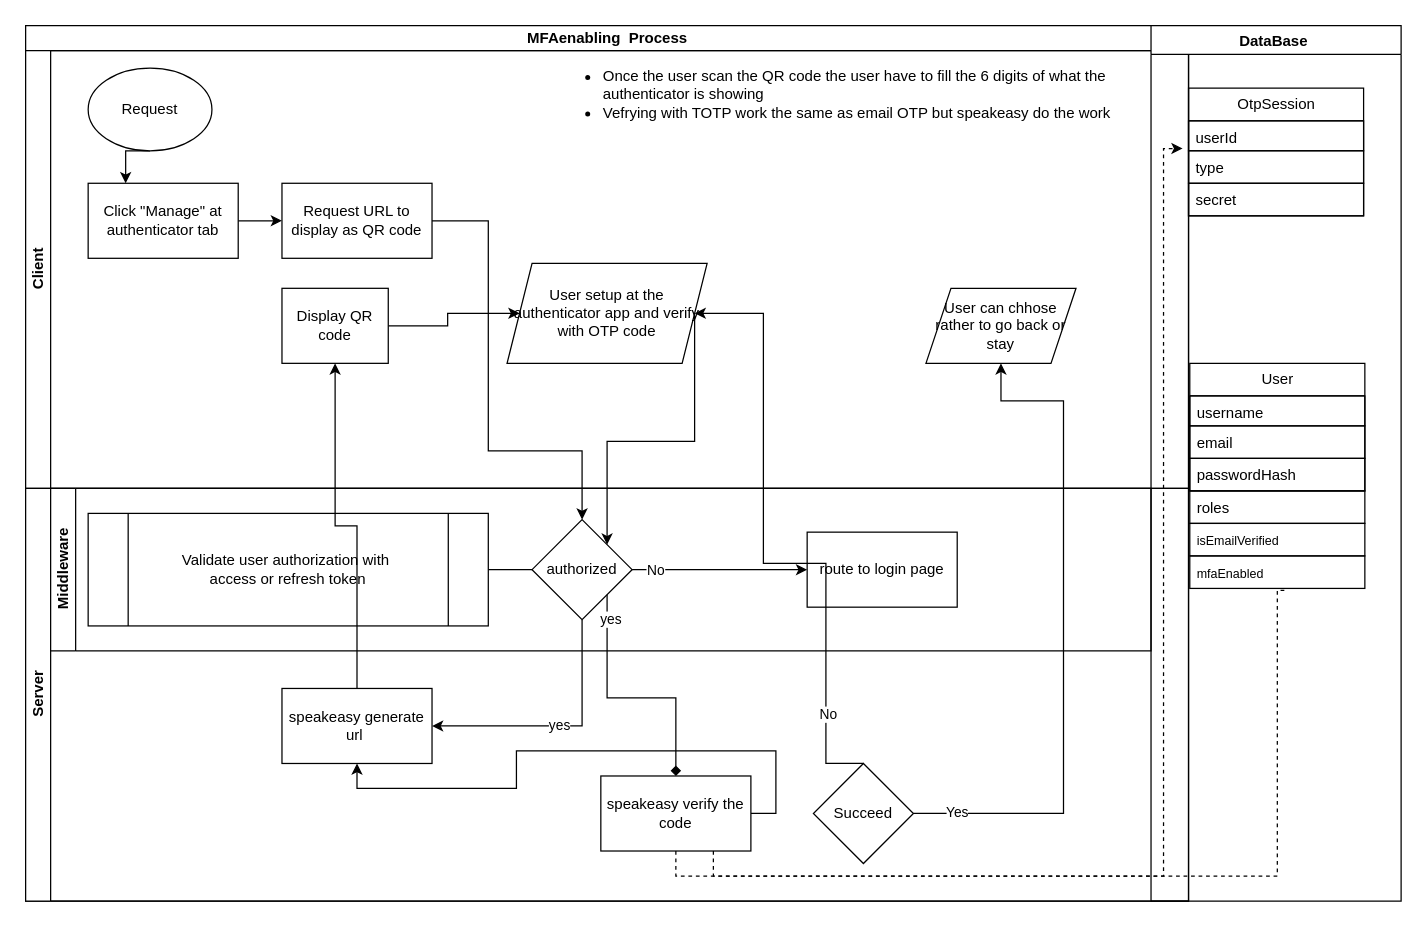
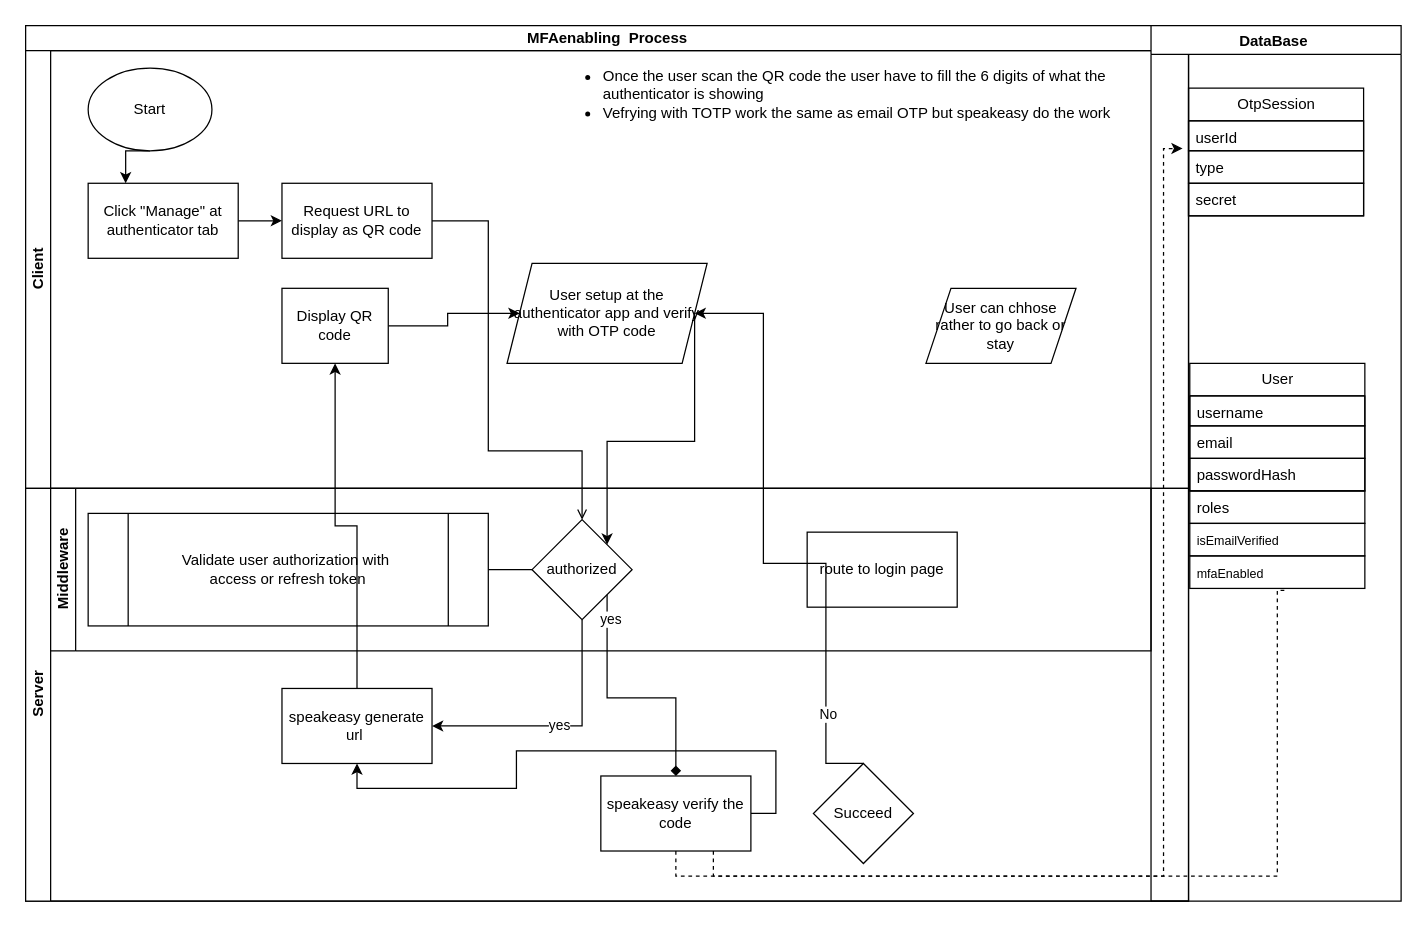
  <mxCell id="0" />
  <mxCell id="1" parent="0" />
  <mxCell id="2" value="MFAenabling&amp;nbsp; Process" style="swimlane;childLayout=stackLayout;resizeParent=1;resizeParentMax=0;horizontal=1;startSize=20;horizontalStack=0;html=1;" vertex="1" parent="1"><mxGeometry x="20" y="20" width="930" height="700" as="geometry" /></mxCell>
  <mxCell id="3" value="Client" style="swimlane;startSize=20;horizontal=0;html=1;" vertex="1" parent="2"><mxGeometry y="20" width="930" height="350" as="geometry" /></mxCell>
  <mxCell id="4" style="edgeStyle=orthogonalEdgeStyle;rounded=0;orthogonalLoop=1;jettySize=auto;html=1;exitX=0.5;exitY=1;exitDx=0;exitDy=0;entryX=0.25;entryY=0;entryDx=0;entryDy=0;" edge="1" parent="3" source="5" target="7"><mxGeometry relative="1" as="geometry" /></mxCell>
- <mxCell id="5" value="&lt;font&gt;Request&lt;/font&gt;" style="ellipse;whiteSpace=wrap;html=1;" vertex="1" parent="3"><mxGeometry x="50" y="14" width="99" height="66" as="geometry" /></mxCell>
+ <mxCell id="5" value="&lt;font&gt;Start&lt;/font&gt;" style="ellipse;whiteSpace=wrap;html=1;" vertex="1" parent="3"><mxGeometry x="50" y="14" width="99" height="66" as="geometry" /></mxCell>
  <mxCell id="6" style="edgeStyle=orthogonalEdgeStyle;rounded=0;orthogonalLoop=1;jettySize=auto;html=1;exitX=1;exitY=0.5;exitDx=0;exitDy=0;entryX=0;entryY=0.5;entryDx=0;entryDy=0;" edge="1" parent="3" source="7" target="8"><mxGeometry relative="1" as="geometry" /></mxCell>
  <mxCell id="7" value="Click &quot;Manage&quot; at authenticator tab" style="rounded=0;whiteSpace=wrap;html=1;" vertex="1" parent="3"><mxGeometry x="50" y="106" width="120" height="60" as="geometry" /></mxCell>
  <mxCell id="8" value="Request URL to display as QR code" style="rounded=0;whiteSpace=wrap;html=1;" vertex="1" parent="3"><mxGeometry x="205" y="106" width="120" height="60" as="geometry" /></mxCell>
  <mxCell id="9" style="edgeStyle=orthogonalEdgeStyle;rounded=0;orthogonalLoop=1;jettySize=auto;html=1;exitX=1;exitY=0.5;exitDx=0;exitDy=0;entryX=0;entryY=0.5;entryDx=0;entryDy=0;" edge="1" parent="3" source="10" target="11"><mxGeometry relative="1" as="geometry" /></mxCell>
  <mxCell id="10" value="Display QR code" style="rounded=0;whiteSpace=wrap;html=1;" vertex="1" parent="3"><mxGeometry x="205" y="190" width="85" height="60" as="geometry" /></mxCell>
  <mxCell id="11" value="User setup at the authenticator app and verify with OTP code" style="shape=parallelogram;perimeter=parallelogramPerimeter;whiteSpace=wrap;html=1;fixedSize=1;" vertex="1" parent="3"><mxGeometry x="385" y="170" width="160" height="80" as="geometry" /></mxCell>
  <mxCell id="12" value="User can chhose rather to go back or stay" style="shape=parallelogram;perimeter=parallelogramPerimeter;whiteSpace=wrap;html=1;fixedSize=1;" vertex="1" parent="3"><mxGeometry x="720" y="190" width="120" height="60" as="geometry" /></mxCell>
  <mxCell id="13" value="&lt;ul&gt;&lt;li&gt;Once the user scan the QR code the user have to fill the 6 digits of what the authenticator is showing&lt;/li&gt;&lt;li&gt;Vefrying with TOTP work the same as email OTP but speakeasy do the work&lt;/li&gt;&lt;/ul&gt;" style="text;html=1;align=left;verticalAlign=middle;whiteSpace=wrap;rounded=0;" vertex="1" parent="3"><mxGeometry x="420" y="10" width="470" height="50" as="geometry" /></mxCell>
  <mxCell id="14" value="Server" style="swimlane;startSize=20;horizontal=0;html=1;" vertex="1" parent="2"><mxGeometry y="370" width="930" height="330" as="geometry" /></mxCell>
  <mxCell id="15" value="Middleware" style="swimlane;startSize=20;horizontal=0;html=1;" vertex="1" parent="14"><mxGeometry x="20" width="880" height="130" as="geometry" /></mxCell>
  <mxCell id="16" style="edgeStyle=orthogonalEdgeStyle;rounded=0;orthogonalLoop=1;jettySize=auto;html=1;exitX=1;exitY=0.5;exitDx=0;exitDy=0;entryX=0;entryY=0.5;entryDx=0;entryDy=0;endArrow=none;startFill=0;" edge="1" parent="15" source="17" target="20"><mxGeometry relative="1" as="geometry" /></mxCell>
  <mxCell id="17" value="Validate user authorization with&amp;nbsp;&lt;div&gt;access or refresh token&lt;/div&gt;" style="shape=process;whiteSpace=wrap;html=1;backgroundOutline=1;" vertex="1" parent="15"><mxGeometry x="30" y="20" width="320" height="90" as="geometry" /></mxCell>
- <mxCell id="18" style="edgeStyle=orthogonalEdgeStyle;rounded=0;orthogonalLoop=1;jettySize=auto;html=1;exitX=1;exitY=0.5;exitDx=0;exitDy=0;entryX=0;entryY=0.5;entryDx=0;entryDy=0;" edge="1" parent="15" source="20" target="21"><mxGeometry relative="1" as="geometry"><mxPoint x="660" y="65" as="targetPoint" /></mxGeometry></mxCell>
- <mxCell id="19" value="No" style="edgeLabel;html=1;align=center;verticalAlign=middle;resizable=0;points=[];" vertex="1" connectable="0" parent="18"><mxGeometry x="-0.744" relative="1" as="geometry"><mxPoint as="offset" /></mxGeometry></mxCell>
  <mxCell id="20" value="authorized" style="rhombus;whiteSpace=wrap;html=1;" vertex="1" parent="15"><mxGeometry x="385" y="25" width="80" height="80" as="geometry" /></mxCell>
  <mxCell id="21" value="route to login page" style="rounded=0;whiteSpace=wrap;html=1;" vertex="1" parent="15"><mxGeometry x="605" y="35" width="120" height="60" as="geometry" /></mxCell>
  <mxCell id="22" value="speakeasy generate url&amp;nbsp;" style="rounded=0;whiteSpace=wrap;html=1;" vertex="1" parent="14"><mxGeometry x="205" y="160" width="120" height="60" as="geometry" /></mxCell>
  <mxCell id="23" value="yes" style="edgeStyle=orthogonalEdgeStyle;rounded=0;orthogonalLoop=1;jettySize=auto;html=1;exitX=0.5;exitY=1;exitDx=0;exitDy=0;entryX=1;entryY=0.5;entryDx=0;entryDy=0;" edge="1" parent="14" source="20" target="22"><mxGeometry relative="1" as="geometry" /></mxCell>
  <mxCell id="24" style="edgeStyle=orthogonalEdgeStyle;rounded=0;orthogonalLoop=1;jettySize=auto;html=1;exitX=1;exitY=0.5;exitDx=0;exitDy=0;" edge="1" parent="14" source="25" target="22"><mxGeometry relative="1" as="geometry" /></mxCell>
  <mxCell id="25" value="speakeasy verify the code" style="rounded=0;whiteSpace=wrap;html=1;" vertex="1" parent="14"><mxGeometry x="460" y="230" width="120" height="60" as="geometry" /></mxCell>
  <mxCell id="26" style="edgeStyle=orthogonalEdgeStyle;rounded=0;orthogonalLoop=1;jettySize=auto;html=1;exitX=1;exitY=1;exitDx=0;exitDy=0;entryX=0.5;entryY=0;entryDx=0;entryDy=0;endArrow=diamond;" edge="1" parent="14" source="20" target="25"><mxGeometry relative="1" as="geometry" /></mxCell>
  <mxCell id="27" value="yes" style="edgeLabel;html=1;align=center;verticalAlign=middle;resizable=0;points=[];" vertex="1" connectable="0" parent="26"><mxGeometry x="-0.812" y="2" relative="1" as="geometry"><mxPoint as="offset" /></mxGeometry></mxCell>
  <mxCell id="28" value="Succeed" style="rhombus;whiteSpace=wrap;html=1;" vertex="1" parent="14"><mxGeometry x="630" y="220" width="80" height="80" as="geometry" /></mxCell>
- <mxCell id="29" style="edgeStyle=orthogonalEdgeStyle;rounded=0;orthogonalLoop=1;jettySize=auto;html=1;exitX=1;exitY=0.5;exitDx=0;exitDy=0;entryX=0.5;entryY=0;entryDx=0;entryDy=0;" edge="1" parent="2" source="8" target="20"><mxGeometry relative="1" as="geometry"><Array as="points"><mxPoint x="370" y="156" /><mxPoint x="370" y="340" /><mxPoint x="445" y="340" /></Array></mxGeometry></mxCell>
+ <mxCell id="29" style="edgeStyle=orthogonalEdgeStyle;rounded=0;orthogonalLoop=1;jettySize=auto;html=1;exitX=1;exitY=0.5;exitDx=0;exitDy=0;entryX=0.5;entryY=0;entryDx=0;entryDy=0;endArrow=open;" edge="1" parent="2" source="8" target="20"><mxGeometry relative="1" as="geometry"><Array as="points"><mxPoint x="370" y="156" /><mxPoint x="370" y="340" /><mxPoint x="445" y="340" /></Array></mxGeometry></mxCell>
  <mxCell id="30" style="edgeStyle=orthogonalEdgeStyle;rounded=0;orthogonalLoop=1;jettySize=auto;html=1;exitX=0.5;exitY=0;exitDx=0;exitDy=0;entryX=0.5;entryY=1;entryDx=0;entryDy=0;" edge="1" parent="2" source="22" target="10"><mxGeometry relative="1" as="geometry" /></mxCell>
  <mxCell id="31" style="edgeStyle=orthogonalEdgeStyle;rounded=0;orthogonalLoop=1;jettySize=auto;html=1;exitX=1;exitY=0.5;exitDx=0;exitDy=0;entryX=1;entryY=0;entryDx=0;entryDy=0;" edge="1" parent="2" source="11" target="20"><mxGeometry relative="1" as="geometry" /></mxCell>
- <mxCell id="32" style="edgeStyle=orthogonalEdgeStyle;rounded=0;orthogonalLoop=1;jettySize=auto;html=1;exitX=1;exitY=0.5;exitDx=0;exitDy=0;entryX=0.5;entryY=1;entryDx=0;entryDy=0;" edge="1" parent="2" source="28" target="12"><mxGeometry relative="1" as="geometry"><Array as="points"><mxPoint x="830" y="630" /><mxPoint x="830" y="300" /><mxPoint x="780" y="300" /></Array></mxGeometry></mxCell>
- <mxCell id="33" value="Yes" style="edgeLabel;html=1;align=center;verticalAlign=middle;resizable=0;points=[];" vertex="1" connectable="0" parent="32"><mxGeometry x="-0.871" y="2" relative="1" as="geometry"><mxPoint as="offset" /></mxGeometry></mxCell>
  <mxCell id="34" style="edgeStyle=orthogonalEdgeStyle;rounded=0;orthogonalLoop=1;jettySize=auto;html=1;exitX=0.5;exitY=0;exitDx=0;exitDy=0;entryX=1;entryY=0.5;entryDx=0;entryDy=0;" edge="1" parent="2" source="28" target="11"><mxGeometry relative="1" as="geometry"><Array as="points"><mxPoint x="640" y="590" /><mxPoint x="640" y="430" /><mxPoint x="590" y="430" /><mxPoint x="590" y="230" /></Array></mxGeometry></mxCell>
  <mxCell id="35" value="No" style="edgeLabel;html=1;align=center;verticalAlign=middle;resizable=0;points=[];" vertex="1" connectable="0" parent="34"><mxGeometry x="-0.719" y="-1" relative="1" as="geometry"><mxPoint as="offset" /></mxGeometry></mxCell>
  <mxCell id="36" value="DataBase " style="swimlane;" vertex="1" parent="1"><mxGeometry x="920" y="20" width="200" height="700" as="geometry" /></mxCell>
  <mxCell id="37" value="" style="group" vertex="1" connectable="0" parent="36"><mxGeometry x="30" y="50" width="140" height="102" as="geometry" /></mxCell>
  <mxCell id="38" value="OtpSession" style="swimlane;fontStyle=0;childLayout=stackLayout;horizontal=1;startSize=26;fillColor=none;horizontalStack=0;resizeParent=1;resizeParentMax=0;resizeLast=0;collapsible=1;marginBottom=0;html=1;strokeColor=default;container=0;" vertex="1" parent="37"><mxGeometry width="140" height="102" as="geometry" /></mxCell>
  <mxCell id="39" value="userId" style="text;strokeColor=default;fillColor=none;align=left;verticalAlign=top;spacingLeft=4;spacingRight=4;overflow=hidden;rotatable=0;points=[[0,0.5],[1,0.5]];portConstraint=eastwest;whiteSpace=wrap;html=1;container=0;" vertex="1" parent="37"><mxGeometry y="26" width="140" height="24" as="geometry" /></mxCell>
  <mxCell id="40" value="type" style="text;strokeColor=default;fillColor=none;align=left;verticalAlign=top;spacingLeft=4;spacingRight=4;overflow=hidden;rotatable=0;points=[[0,0.5],[1,0.5]];portConstraint=eastwest;whiteSpace=wrap;html=1;container=0;" vertex="1" parent="37"><mxGeometry y="50" width="140" height="26" as="geometry" /></mxCell>
  <mxCell id="41" value="secret" style="text;strokeColor=default;fillColor=none;align=left;verticalAlign=top;spacingLeft=4;spacingRight=4;overflow=hidden;rotatable=0;points=[[0,0.5],[1,0.5]];portConstraint=eastwest;whiteSpace=wrap;html=1;container=0;" vertex="1" parent="37"><mxGeometry y="76" width="140" height="26" as="geometry" /></mxCell>
  <mxCell id="42" value="" style="group" vertex="1" connectable="0" parent="1"><mxGeometry x="951" y="290" width="140" height="180" as="geometry" /></mxCell>
  <mxCell id="43" value="User" style="swimlane;fontStyle=0;childLayout=stackLayout;horizontal=1;startSize=26;fillColor=none;horizontalStack=0;resizeParent=1;resizeParentMax=0;resizeLast=0;collapsible=1;marginBottom=0;html=1;strokeColor=default;" vertex="1" parent="42"><mxGeometry width="140" height="102" as="geometry" /></mxCell>
  <mxCell id="44" value="username" style="text;strokeColor=default;fillColor=none;align=left;verticalAlign=top;spacingLeft=4;spacingRight=4;overflow=hidden;rotatable=0;points=[[0,0.5],[1,0.5]];portConstraint=eastwest;whiteSpace=wrap;html=1;" vertex="1" parent="43"><mxGeometry y="26" width="140" height="24" as="geometry" /></mxCell>
  <mxCell id="45" value="email" style="text;strokeColor=default;fillColor=none;align=left;verticalAlign=top;spacingLeft=4;spacingRight=4;overflow=hidden;rotatable=0;points=[[0,0.5],[1,0.5]];portConstraint=eastwest;whiteSpace=wrap;html=1;" vertex="1" parent="43"><mxGeometry y="50" width="140" height="26" as="geometry" /></mxCell>
  <mxCell id="46" value="passwordHash" style="text;strokeColor=default;fillColor=none;align=left;verticalAlign=top;spacingLeft=4;spacingRight=4;overflow=hidden;rotatable=0;points=[[0,0.5],[1,0.5]];portConstraint=eastwest;whiteSpace=wrap;html=1;" vertex="1" parent="43"><mxGeometry y="76" width="140" height="26" as="geometry" /></mxCell>
  <mxCell id="47" value="roles" style="text;strokeColor=default;fillColor=none;align=left;verticalAlign=top;spacingLeft=4;spacingRight=4;overflow=hidden;rotatable=0;points=[[0,0.5],[1,0.5]];portConstraint=eastwest;whiteSpace=wrap;html=1;" vertex="1" parent="42"><mxGeometry y="102" width="140" height="26" as="geometry" /></mxCell>
  <mxCell id="48" value="&lt;font style=&quot;font-size: 10px;&quot;&gt;isEmailVerified&lt;/font&gt;" style="text;strokeColor=default;fillColor=none;align=left;verticalAlign=top;spacingLeft=4;spacingRight=4;overflow=hidden;rotatable=0;points=[[0,0.5],[1,0.5]];portConstraint=eastwest;whiteSpace=wrap;html=1;" vertex="1" parent="42"><mxGeometry y="128" width="140" height="26" as="geometry" /></mxCell>
  <mxCell id="49" value="&lt;font style=&quot;font-size: 10px;&quot;&gt;mfaEnabled&amp;nbsp;&amp;nbsp;&lt;/font&gt;" style="text;strokeColor=default;fillColor=none;align=left;verticalAlign=top;spacingLeft=4;spacingRight=4;overflow=hidden;rotatable=0;points=[[0,0.5],[1,0.5]];portConstraint=eastwest;whiteSpace=wrap;html=1;" vertex="1" parent="42"><mxGeometry y="154" width="140" height="26" as="geometry" /></mxCell>
  <mxCell id="50" style="edgeStyle=orthogonalEdgeStyle;rounded=0;orthogonalLoop=1;jettySize=auto;html=1;exitX=0.5;exitY=1;exitDx=0;exitDy=0;entryX=-0.034;entryY=-0.068;entryDx=0;entryDy=0;entryPerimeter=0;dashed=1;" edge="1" parent="1" source="25" target="40"><mxGeometry relative="1" as="geometry"><Array as="points"><mxPoint x="540" y="700" /><mxPoint x="930" y="700" /><mxPoint x="930" y="118" /></Array></mxGeometry></mxCell>
  <mxCell id="51" style="edgeStyle=orthogonalEdgeStyle;rounded=0;orthogonalLoop=1;jettySize=auto;html=1;exitX=0.75;exitY=1;exitDx=0;exitDy=0;entryX=0.554;entryY=1.06;entryDx=0;entryDy=0;entryPerimeter=0;dashed=1;endArrow=none;" edge="1" parent="1" source="25" target="49"><mxGeometry relative="1" as="geometry"><Array as="points"><mxPoint x="570" y="700" /><mxPoint x="1021" y="700" /><mxPoint x="1021" y="472" /></Array></mxGeometry></mxCell>
